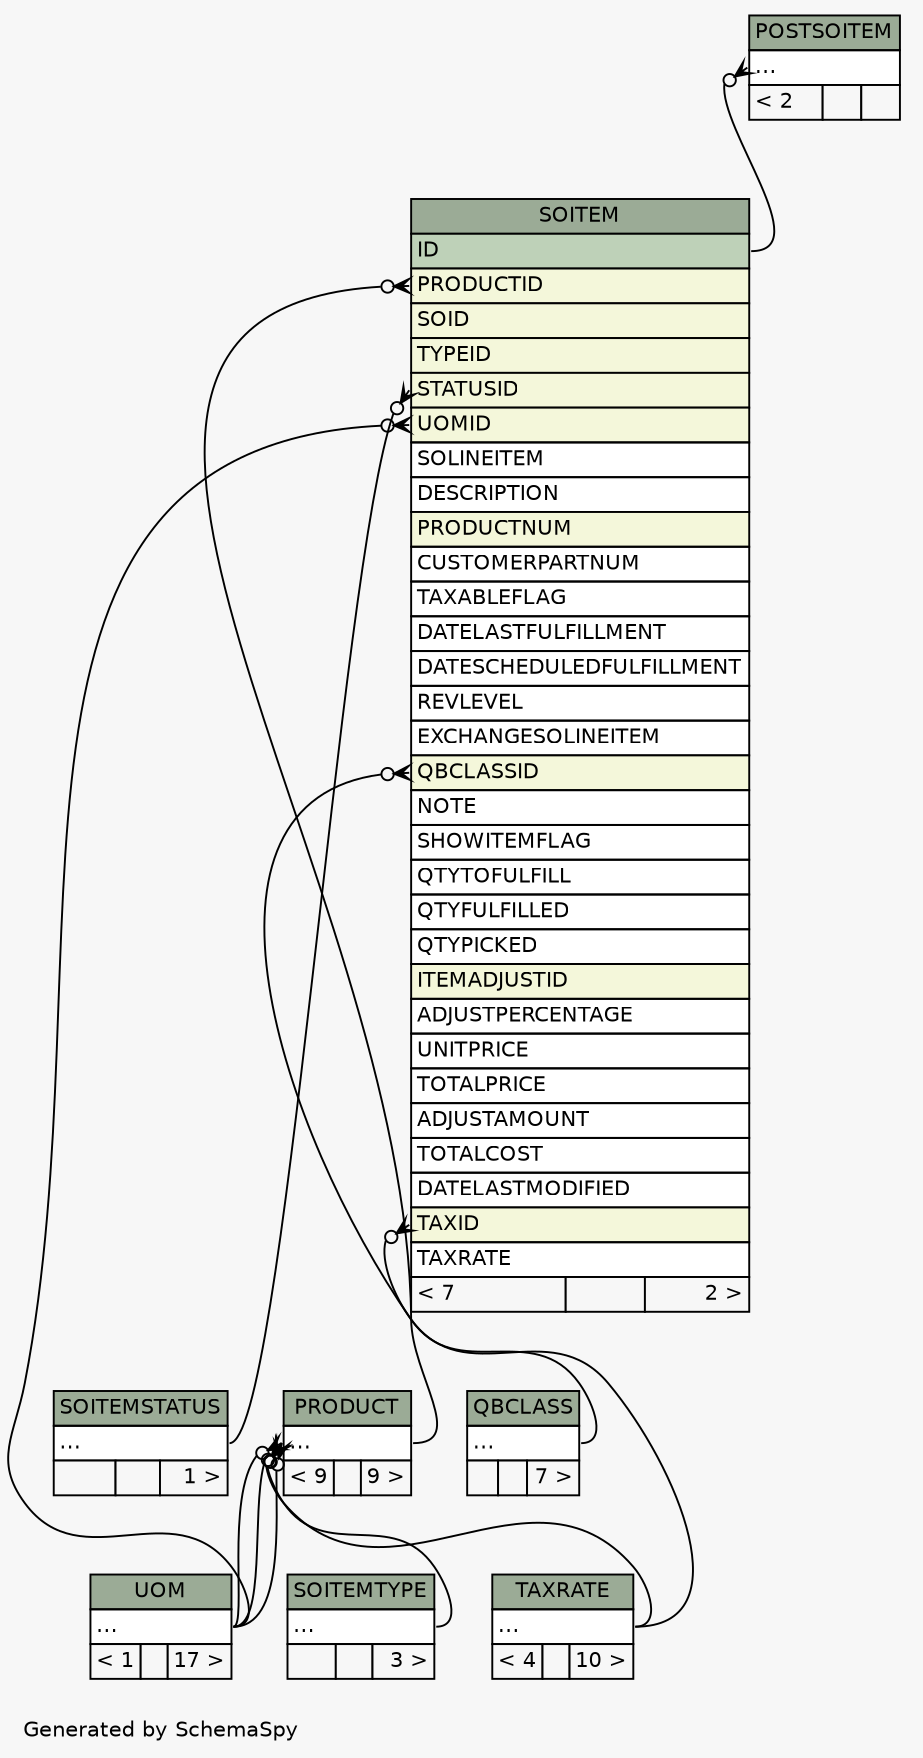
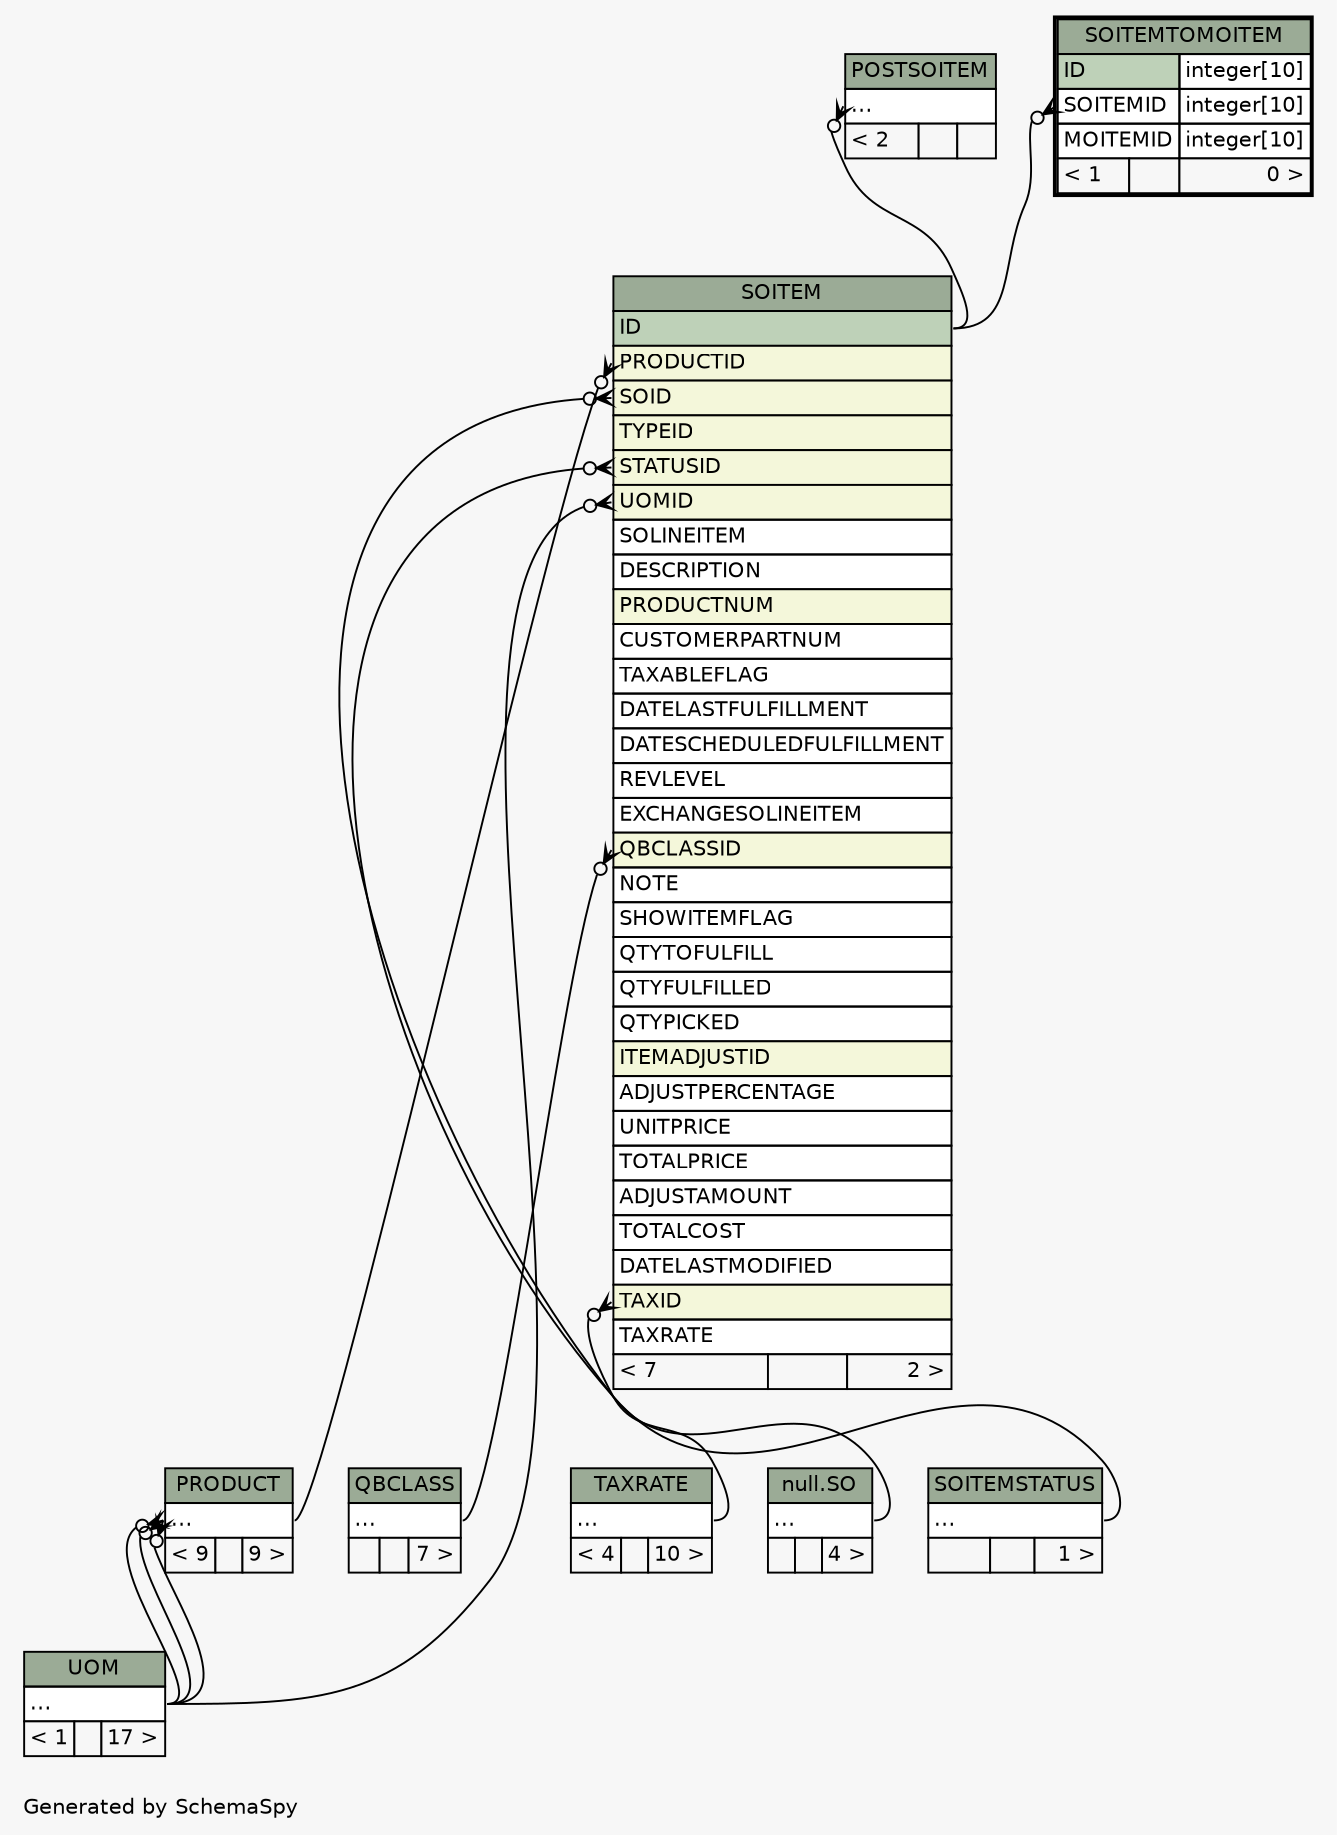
  digraph {
    bgcolor="#f7f7f7"
    fontname=Helvetica
    fontsize=11
    label="\nGenerated by SchemaSpy"
    labeljust=l
    nodesep=0.18
    rankdir=TB
    ranksep=0.46
    node [fontname=Helvetica fontsize=11 shape=plaintext]
    edge [arrowhead=none arrowsize=0.8 arrowtail=crowodot dir=back headport="elipses:e" tailport="elipses:w"]
    n1 [label=<     <TABLE BORDER="0" CELLBORDER="1" CELLSPACING="0" BGCOLOR="#ffffff">       <TR><TD COLSPAN="3" BGCOLOR="#9bab96" ALIGN="CENTER">POSTSOITEM</TD></TR>       <TR><TD PORT="elipses" COLSPAN="3" ALIGN="LEFT">...</TD></TR>       <TR><TD ALIGN="LEFT" BGCOLOR="#f7f7f7">&lt; 2</TD><TD ALIGN="RIGHT" BGCOLOR="#f7f7f7">  </TD><TD ALIGN="RIGHT" BGCOLOR="#f7f7f7">  </TD></TR>     </TABLE>>]
    n2 [label=<     <TABLE BORDER="0" CELLBORDER="1" CELLSPACING="0" BGCOLOR="#ffffff">       <TR><TD COLSPAN="3" BGCOLOR="#9bab96" ALIGN="CENTER">SOITEM</TD></TR>       <TR><TD PORT="ID" COLSPAN="3" BGCOLOR="#bed1b8" ALIGN="LEFT">ID</TD></TR>       <TR><TD PORT="PRODUCTID" COLSPAN="3" BGCOLOR="#f4f7da" ALIGN="LEFT">PRODUCTID</TD></TR>       <TR><TD PORT="SOID" COLSPAN="3" BGCOLOR="#f4f7da" ALIGN="LEFT">SOID</TD></TR>       <TR><TD PORT="TYPEID" COLSPAN="3" BGCOLOR="#f4f7da" ALIGN="LEFT">TYPEID</TD></TR>       <TR><TD PORT="STATUSID" COLSPAN="3" BGCOLOR="#f4f7da" ALIGN="LEFT">STATUSID</TD></TR>       <TR><TD PORT="UOMID" COLSPAN="3" BGCOLOR="#f4f7da" ALIGN="LEFT">UOMID</TD></TR>       <TR><TD PORT="SOLINEITEM" COLSPAN="3" ALIGN="LEFT">SOLINEITEM</TD></TR>       <TR><TD PORT="DESCRIPTION" COLSPAN="3" ALIGN="LEFT">DESCRIPTION</TD></TR>       <TR><TD PORT="PRODUCTNUM" COLSPAN="3" BGCOLOR="#f4f7da" ALIGN="LEFT">PRODUCTNUM</TD></TR>       <TR><TD PORT="CUSTOMERPARTNUM" COLSPAN="3" ALIGN="LEFT">CUSTOMERPARTNUM</TD></TR>       <TR><TD PORT="TAXABLEFLAG" COLSPAN="3" ALIGN="LEFT">TAXABLEFLAG</TD></TR>       <TR><TD PORT="DATELASTFULFILLMENT" COLSPAN="3" ALIGN="LEFT">DATELASTFULFILLMENT</TD></TR>       <TR><TD PORT="DATESCHEDULEDFULFILLMENT" COLSPAN="3" ALIGN="LEFT">DATESCHEDULEDFULFILLMENT</TD></TR>       <TR><TD PORT="REVLEVEL" COLSPAN="3" ALIGN="LEFT">REVLEVEL</TD></TR>       <TR><TD PORT="EXCHANGESOLINEITEM" COLSPAN="3" ALIGN="LEFT">EXCHANGESOLINEITEM</TD></TR>       <TR><TD PORT="QBCLASSID" COLSPAN="3" BGCOLOR="#f4f7da" ALIGN="LEFT">QBCLASSID</TD></TR>       <TR><TD PORT="NOTE" COLSPAN="3" ALIGN="LEFT">NOTE</TD></TR>       <TR><TD PORT="SHOWITEMFLAG" COLSPAN="3" ALIGN="LEFT">SHOWITEMFLAG</TD></TR>       <TR><TD PORT="QTYTOFULFILL" COLSPAN="3" ALIGN="LEFT">QTYTOFULFILL</TD></TR>       <TR><TD PORT="QTYFULFILLED" COLSPAN="3" ALIGN="LEFT">QTYFULFILLED</TD></TR>       <TR><TD PORT="QTYPICKED" COLSPAN="3" ALIGN="LEFT">QTYPICKED</TD></TR>       <TR><TD PORT="ITEMADJUSTID" COLSPAN="3" BGCOLOR="#f4f7da" ALIGN="LEFT">ITEMADJUSTID</TD></TR>       <TR><TD PORT="ADJUSTPERCENTAGE" COLSPAN="3" ALIGN="LEFT">ADJUSTPERCENTAGE</TD></TR>       <TR><TD PORT="UNITPRICE" COLSPAN="3" ALIGN="LEFT">UNITPRICE</TD></TR>       <TR><TD PORT="TOTALPRICE" COLSPAN="3" ALIGN="LEFT">TOTALPRICE</TD></TR>       <TR><TD PORT="ADJUSTAMOUNT" COLSPAN="3" ALIGN="LEFT">ADJUSTAMOUNT</TD></TR>       <TR><TD PORT="TOTALCOST" COLSPAN="3" ALIGN="LEFT">TOTALCOST</TD></TR>       <TR><TD PORT="DATELASTMODIFIED" COLSPAN="3" ALIGN="LEFT">DATELASTMODIFIED</TD></TR>       <TR><TD PORT="TAXID" COLSPAN="3" BGCOLOR="#f4f7da" ALIGN="LEFT">TAXID</TD></TR>       <TR><TD PORT="TAXRATE" COLSPAN="3" ALIGN="LEFT">TAXRATE</TD></TR>       <TR><TD ALIGN="LEFT" BGCOLOR="#f7f7f7">&lt; 7</TD><TD ALIGN="RIGHT" BGCOLOR="#f7f7f7">  </TD><TD ALIGN="RIGHT" BGCOLOR="#f7f7f7">2 &gt;</TD></TR>     </TABLE>>]
    n3 [label=<     <TABLE BORDER="0" CELLBORDER="1" CELLSPACING="0" BGCOLOR="#ffffff">       <TR><TD COLSPAN="3" BGCOLOR="#9bab96" ALIGN="CENTER">PRODUCT</TD></TR>       <TR><TD PORT="elipses" COLSPAN="3" ALIGN="LEFT">...</TD></TR>       <TR><TD ALIGN="LEFT" BGCOLOR="#f7f7f7">&lt; 9</TD><TD ALIGN="RIGHT" BGCOLOR="#f7f7f7">  </TD><TD ALIGN="RIGHT" BGCOLOR="#f7f7f7">9 &gt;</TD></TR>     </TABLE>>]
    n4 [label=<     <TABLE BORDER="0" CELLBORDER="1" CELLSPACING="0" BGCOLOR="#ffffff">       <TR><TD COLSPAN="3" BGCOLOR="#9bab96" ALIGN="CENTER">QBCLASS</TD></TR>       <TR><TD PORT="elipses" COLSPAN="3" ALIGN="LEFT">...</TD></TR>       <TR><TD ALIGN="LEFT" BGCOLOR="#f7f7f7">  </TD><TD ALIGN="RIGHT" BGCOLOR="#f7f7f7">  </TD><TD ALIGN="RIGHT" BGCOLOR="#f7f7f7">7 &gt;</TD></TR>     </TABLE>>]
    n5 [label=<     <TABLE BORDER="0" CELLBORDER="1" CELLSPACING="0" BGCOLOR="#ffffff">       <TR><TD COLSPAN="3" BGCOLOR="#9bab96" ALIGN="CENTER">UOM</TD></TR>       <TR><TD PORT="elipses" COLSPAN="3" ALIGN="LEFT">...</TD></TR>       <TR><TD ALIGN="LEFT" BGCOLOR="#f7f7f7">&lt; 1</TD><TD ALIGN="RIGHT" BGCOLOR="#f7f7f7">  </TD><TD ALIGN="RIGHT" BGCOLOR="#f7f7f7">17 &gt;</TD></TR>     </TABLE>>]
    n6 [label=<     <TABLE BORDER="0" CELLBORDER="1" CELLSPACING="0" BGCOLOR="#ffffff">       <TR><TD COLSPAN="3" BGCOLOR="#9bab96" ALIGN="CENTER">TAXRATE</TD></TR>       <TR><TD PORT="elipses" COLSPAN="3" ALIGN="LEFT">...</TD></TR>       <TR><TD ALIGN="LEFT" BGCOLOR="#f7f7f7">&lt; 4</TD><TD ALIGN="RIGHT" BGCOLOR="#f7f7f7">  </TD><TD ALIGN="RIGHT" BGCOLOR="#f7f7f7">10 &gt;</TD></TR>     </TABLE>>]
+   n7 [label=<     <TABLE BORDER="0" CELLBORDER="1" CELLSPACING="0" BGCOLOR="#ffffff">       <TR><TD COLSPAN="3" BGCOLOR="#9bab96" ALIGN="CENTER">null.SO</TD></TR>       <TR><TD PORT="elipses" COLSPAN="3" ALIGN="LEFT">...</TD></TR>       <TR><TD ALIGN="LEFT" BGCOLOR="#f7f7f7">  </TD><TD ALIGN="RIGHT" BGCOLOR="#f7f7f7">  </TD><TD ALIGN="RIGHT" BGCOLOR="#f7f7f7">4 &gt;</TD></TR>     </TABLE>>]
    n8 [label=<     <TABLE BORDER="0" CELLBORDER="1" CELLSPACING="0" BGCOLOR="#ffffff">       <TR><TD COLSPAN="3" BGCOLOR="#9bab96" ALIGN="CENTER">SOITEMSTATUS</TD></TR>       <TR><TD PORT="elipses" COLSPAN="3" ALIGN="LEFT">...</TD></TR>       <TR><TD ALIGN="LEFT" BGCOLOR="#f7f7f7">  </TD><TD ALIGN="RIGHT" BGCOLOR="#f7f7f7">  </TD><TD ALIGN="RIGHT" BGCOLOR="#f7f7f7">1 &gt;</TD></TR>     </TABLE>>]
-   n9 [label=<     <TABLE BORDER="0" CELLBORDER="1" CELLSPACING="0" BGCOLOR="#ffffff">       <TR><TD COLSPAN="3" BGCOLOR="#9bab96" ALIGN="CENTER">SOITEMTYPE</TD></TR>       <TR><TD PORT="elipses" COLSPAN="3" ALIGN="LEFT">...</TD></TR>       <TR><TD ALIGN="LEFT" BGCOLOR="#f7f7f7">  </TD><TD ALIGN="RIGHT" BGCOLOR="#f7f7f7">  </TD><TD ALIGN="RIGHT" BGCOLOR="#f7f7f7">3 &gt;</TD></TR>     </TABLE>>]
+   n10 [label=<     <TABLE BORDER="2" CELLBORDER="1" CELLSPACING="0" BGCOLOR="#ffffff">       <TR><TD COLSPAN="3" BGCOLOR="#9bab96" ALIGN="CENTER">SOITEMTOMOITEM</TD></TR>       <TR><TD PORT="ID" COLSPAN="2" BGCOLOR="#bed1b8" ALIGN="LEFT">ID</TD><TD PORT="ID.type" ALIGN="LEFT">integer[10]</TD></TR>       <TR><TD PORT="SOITEMID" COLSPAN="2" ALIGN="LEFT">SOITEMID</TD><TD PORT="SOITEMID.type" ALIGN="LEFT">integer[10]</TD></TR>       <TR><TD PORT="MOITEMID" COLSPAN="2" ALIGN="LEFT">MOITEMID</TD><TD PORT="MOITEMID.type" ALIGN="LEFT">integer[10]</TD></TR>       <TR><TD ALIGN="LEFT" BGCOLOR="#f7f7f7">&lt; 1</TD><TD ALIGN="RIGHT" BGCOLOR="#f7f7f7">  </TD><TD ALIGN="RIGHT" BGCOLOR="#f7f7f7">0 &gt;</TD></TR>     </TABLE>>]
    n1 -> n2 [headport="ID:e"]
    n2 -> n3 [tailport="PRODUCTID:w"]
    n2 -> n4 [tailport="QBCLASSID:w"]
    n2 -> n5 [tailport="UOMID:w"]
    n2 -> n6 [tailport="TAXID:w"]
+   n2 -> n7 [tailport="SOID:w"]
    n2 -> n8 [tailport="STATUSID:w"]
    n3 -> n5
    n3 -> n5
    n3 -> n5
-   n3 -> n6
-   n3 -> n9
+   n10 -> n2 [headport="ID:e" tailport="SOITEMID:w"]
  }
